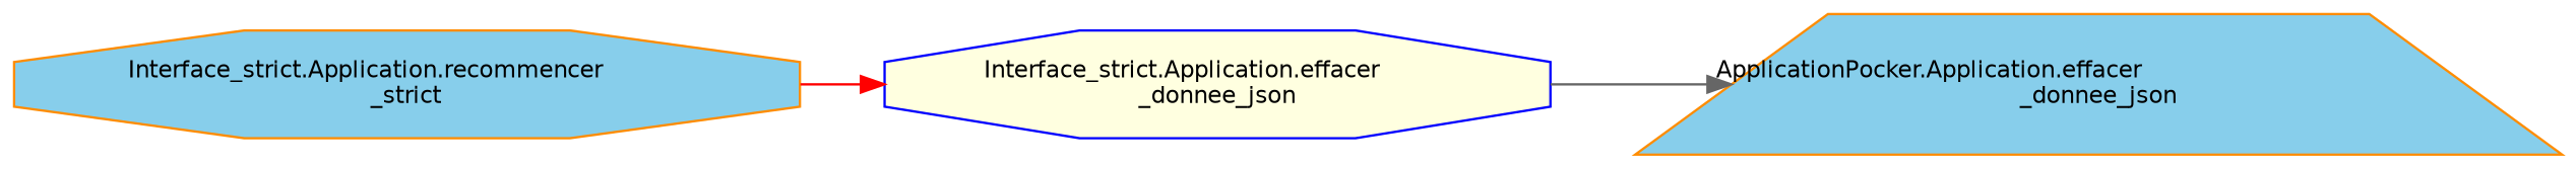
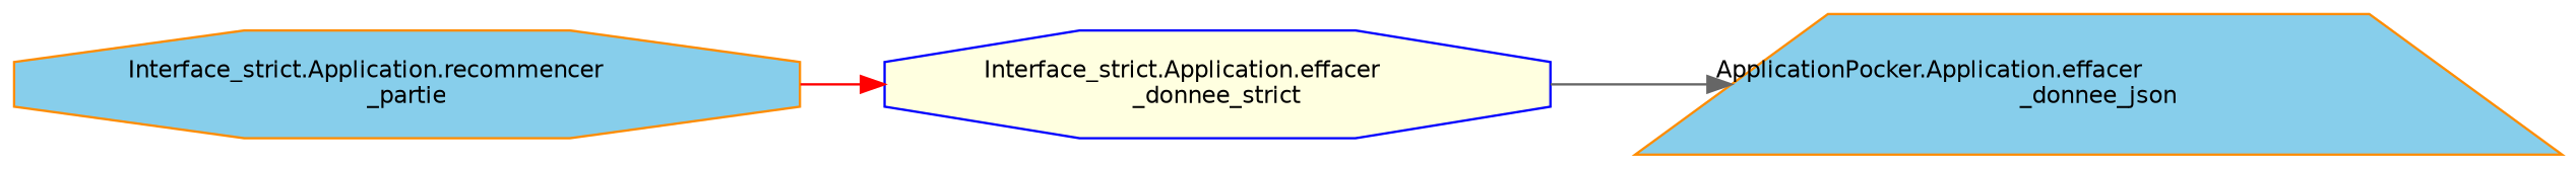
  digraph {
    rankdir=LR
    node [color=darkorange fillcolor=skyblue fontname=Helvetica fontsize=10 shape=octagon style=filled]
    edge [arrowhead=normal fontname=Helvetica fontsize=10 labelfontname=Helvetica labelfontsize=10 style=solid]
-   n1 [fontcolor=black height=0.2 label="Interface_strict.Application.recommencer\l_strict" width=0.4]
-   n2 [color=blue fillcolor=lightyellow height=0.2 label="Interface_strict.Application.effacer\l_donnee_json" width=0.4]
+   n1 [fontcolor=black height=0.2 label="Interface_strict.Application.recommencer\l_partie" width=0.4]
+   n2 [color=blue fillcolor=lightyellow height=0.2 label="Interface_strict.Application.effacer\l_donnee_strict" width=0.4]
    n3 [height=0.2 label="ApplicationPocker.Application.effacer\l_donnee_json" shape=trapezium width=0.4]
    n1 -> n2 [color=red]
    n2 -> n3 [color=gray40]
  }
